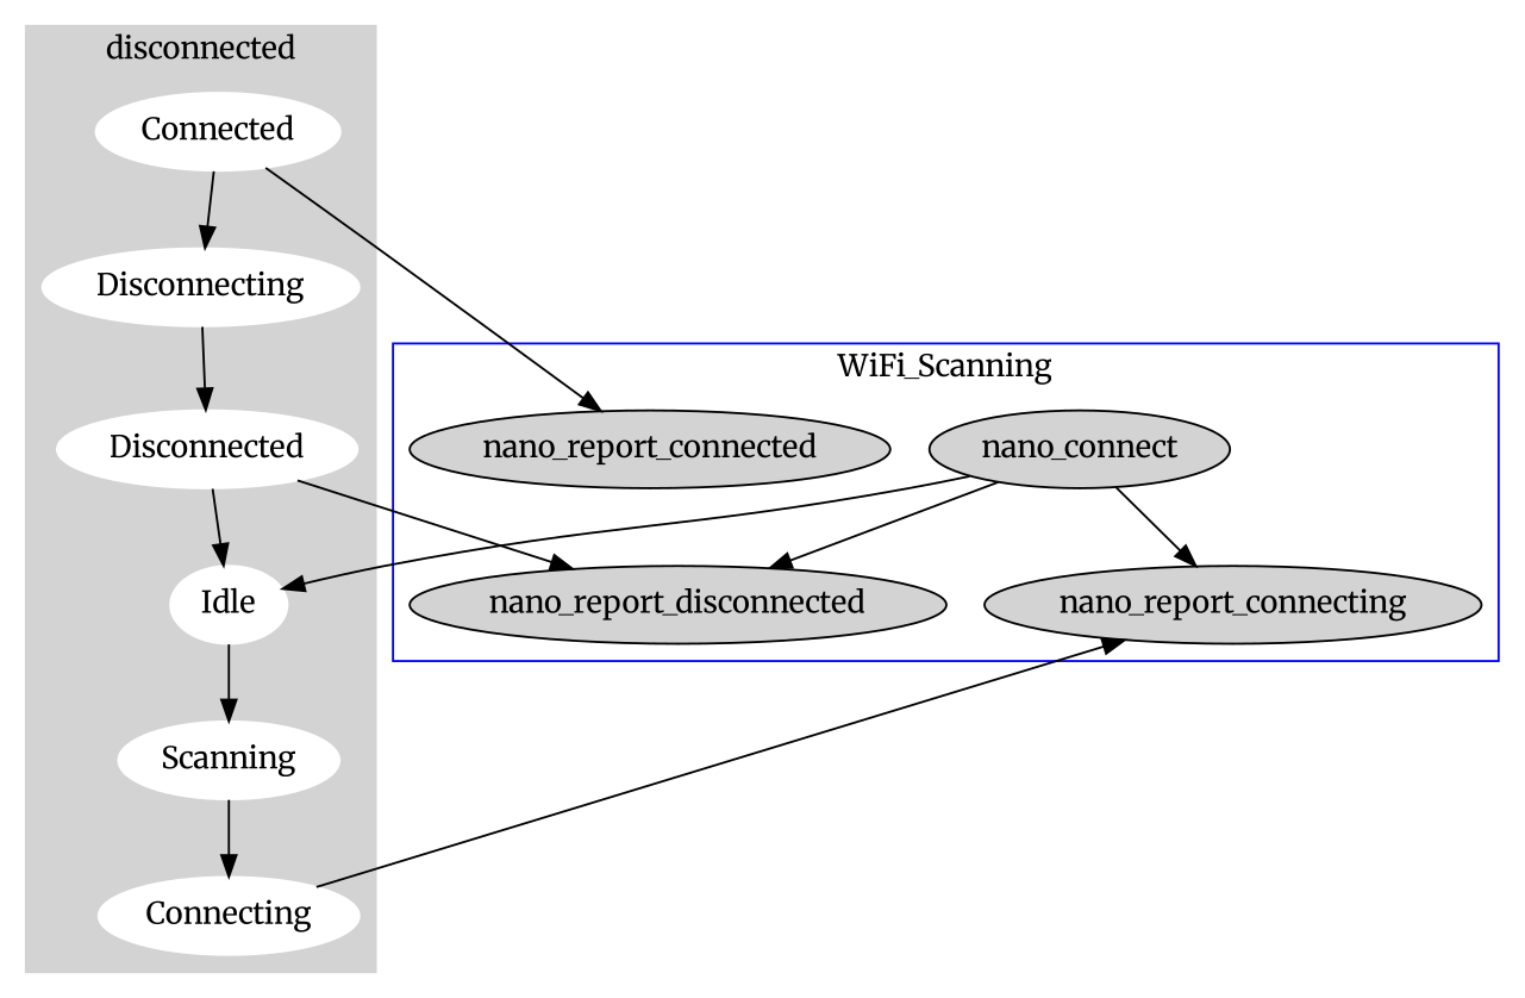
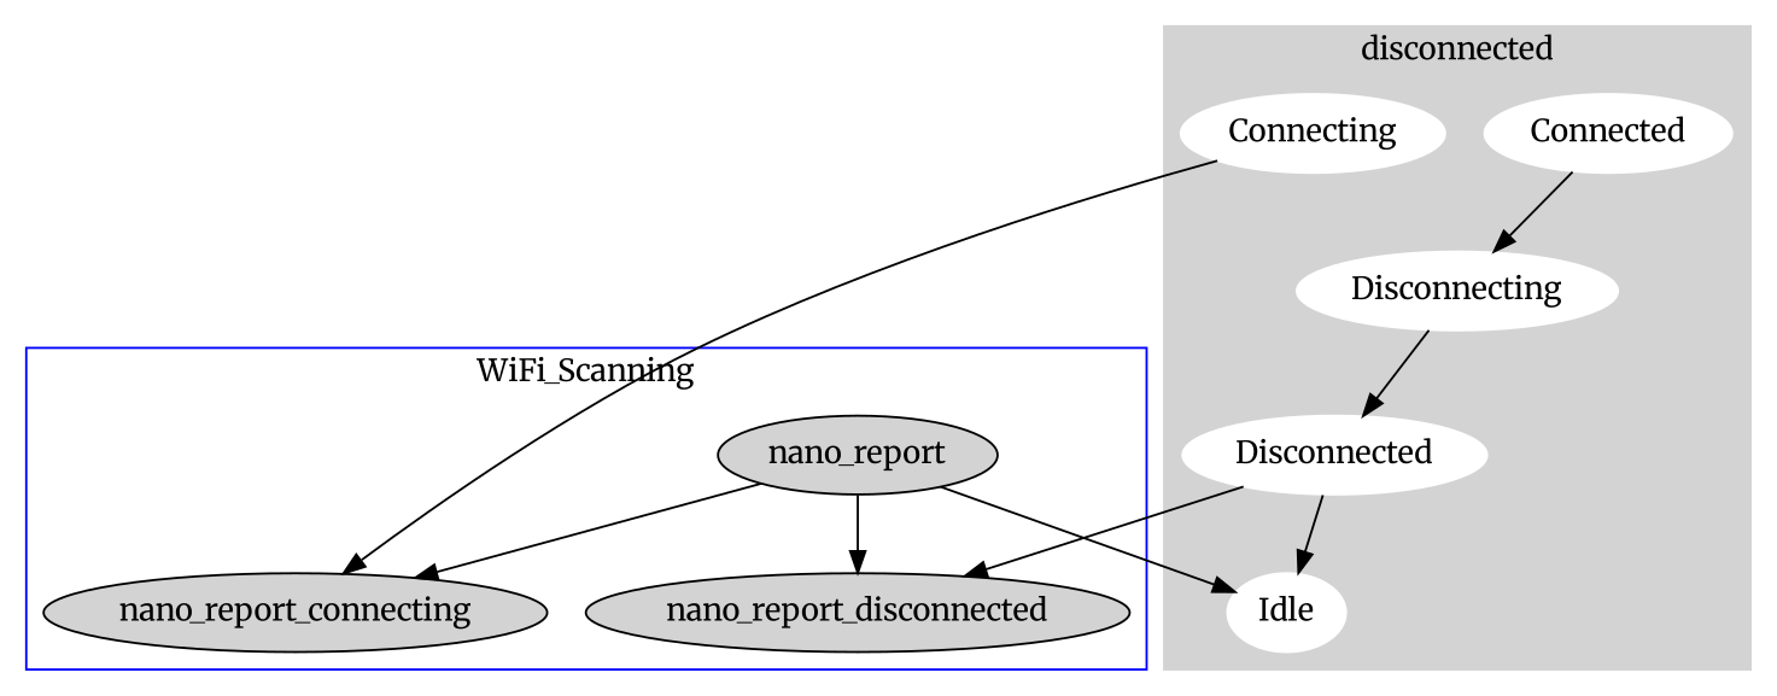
  digraph {
    fontname=Merriweather
    node [fontname=Merriweather style=filled color=white]
    edge [fontname=Merriweather]
-   nano_connect [color=""]
+   nano_connect [label=nano_report color=""]
    nano_report_connecting [color=""]
-   nano_report_connected [color=""]
    nano_report_disconnected [color=""]
    Idle
-   Scanning
    Connecting
    Connected
    Disconnecting
    Disconnected
    subgraph cluster_1 {
      color=blue
      label=WiFi_Scanning
      nano_connect
      nano_report_connecting
-     nano_report_connected
      nano_report_disconnected
    }
    subgraph cluster_2 {
      color=lightgrey
      label=disconnected
      style=filled
      Idle
-     Scanning
      Connecting
      Connected
      Disconnecting
      Disconnected
    }
    nano_connect -> nano_report_connecting
    nano_connect -> nano_report_disconnected
    nano_connect -> Idle
-   Idle -> Scanning
-   Scanning -> Connecting
    Connecting -> nano_report_connecting
-   Connected -> nano_report_connected
    Connected -> Disconnecting
    Disconnecting -> Disconnected
    Disconnected -> nano_report_disconnected
    Disconnected -> Idle
  }
